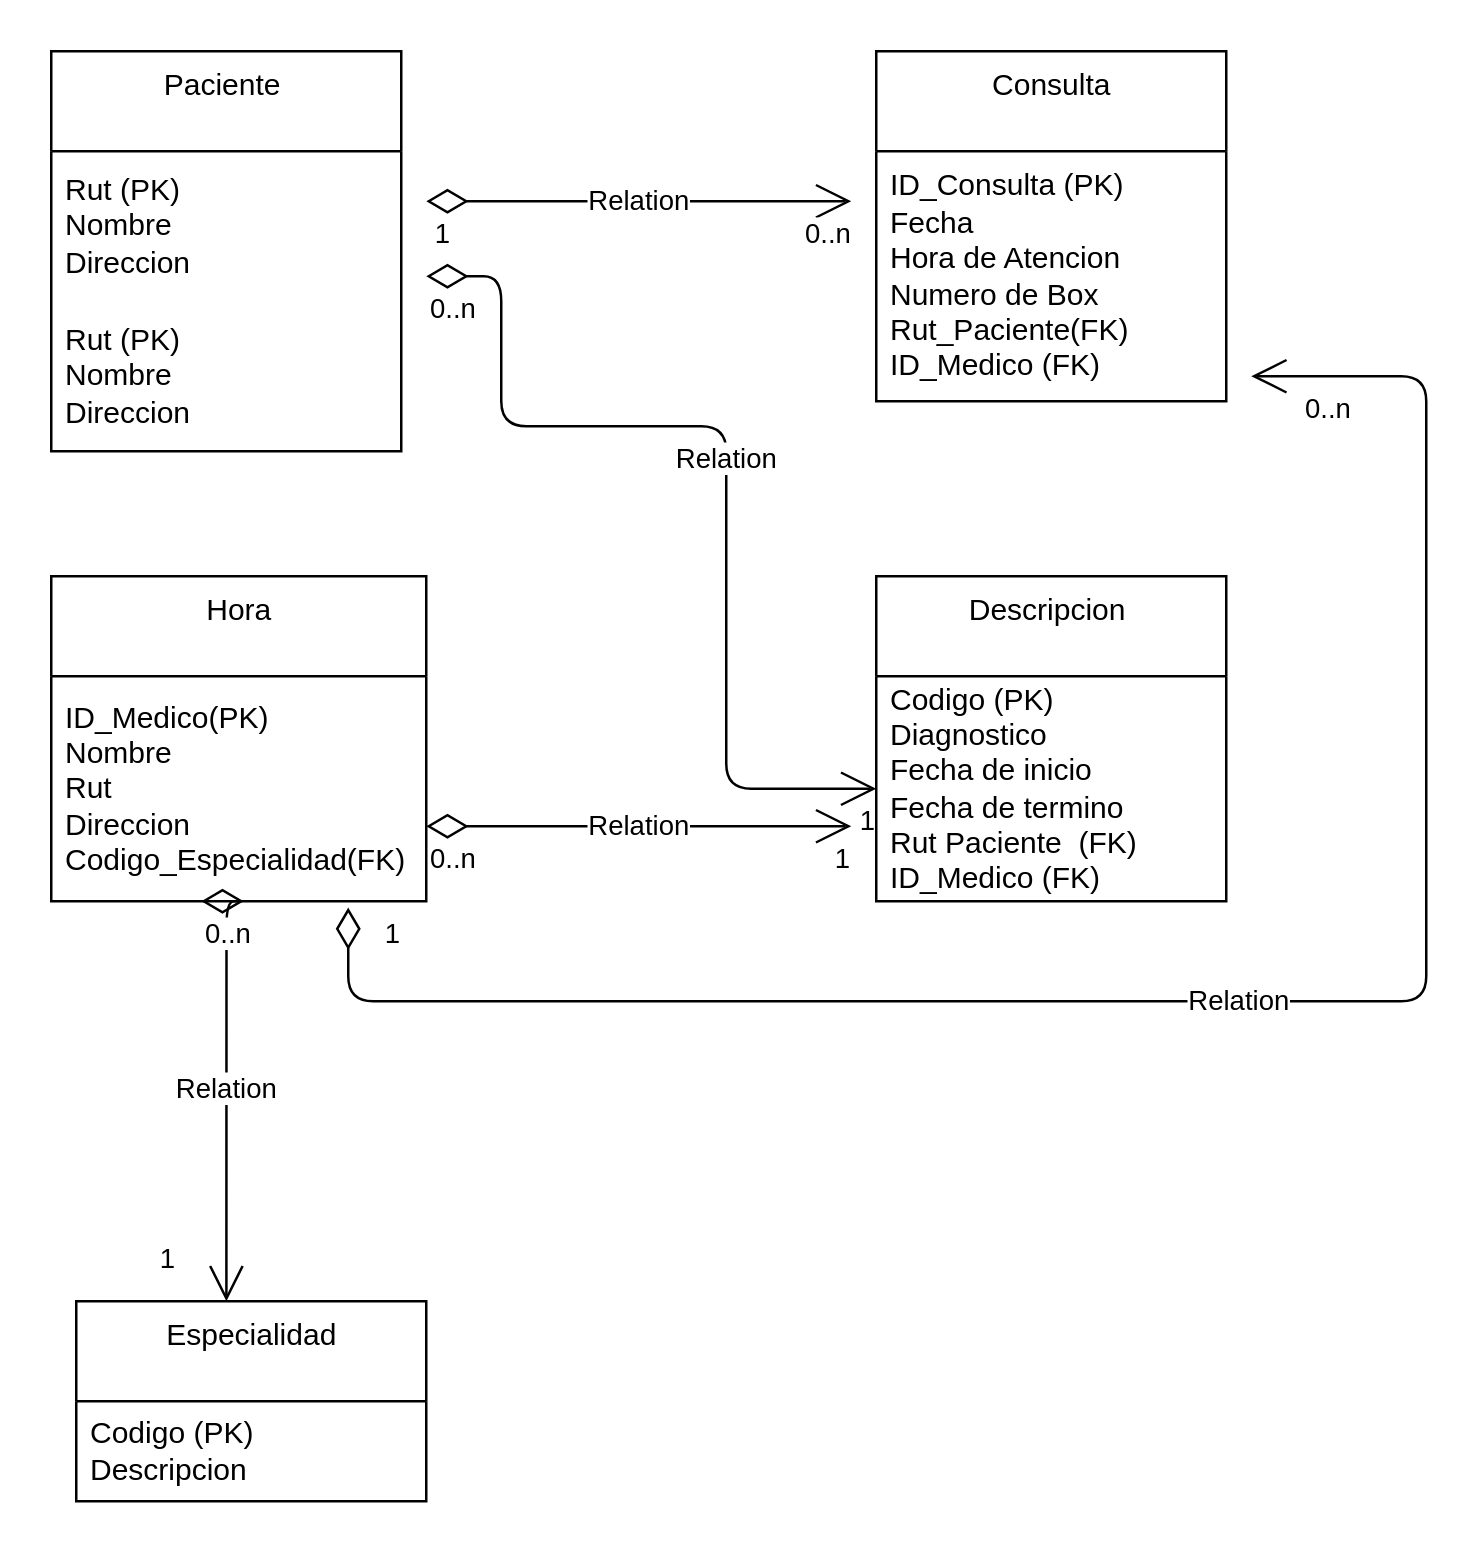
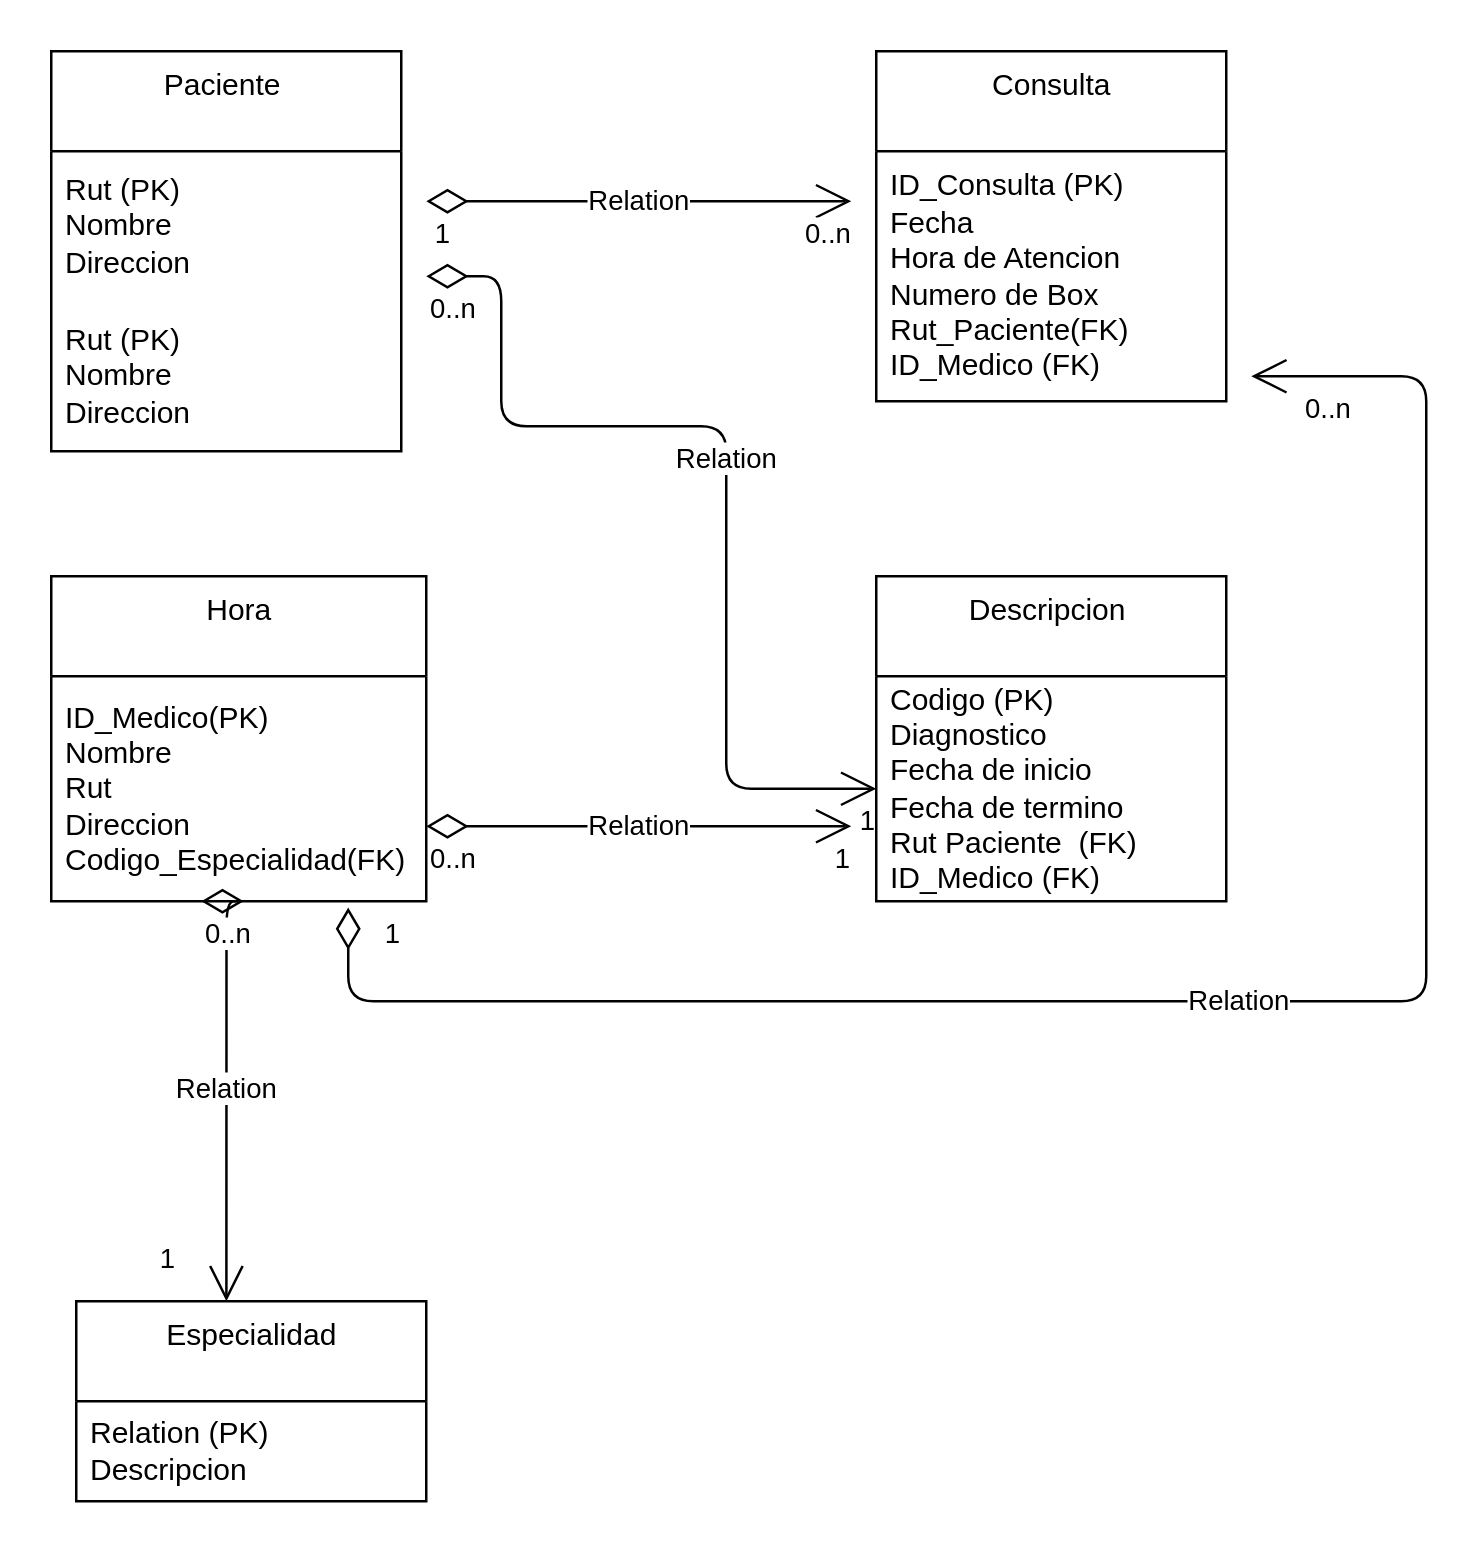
  <mxCell id="0" />
  <mxCell id="1" parent="0" />
  <mxCell id="2" value="Paciente&amp;nbsp;" style="swimlane;fontStyle=0;align=center;verticalAlign=top;childLayout=stackLayout;horizontal=1;startSize=40;horizontalStack=0;resizeParent=1;resizeParentMax=0;resizeLast=0;collapsible=0;marginBottom=0;html=1;" parent="1" vertex="1"><mxGeometry x="20" y="20" width="140" height="160" as="geometry" /></mxCell>
  <mxCell id="3" value="Rut (PK)&lt;br&gt;Nombre&amp;nbsp;&lt;br&gt;Direccion&amp;nbsp;" style="text;html=1;strokeColor=none;fillColor=none;align=left;verticalAlign=middle;spacingLeft=4;spacingRight=4;overflow=hidden;rotatable=0;points=[[0,0.5],[1,0.5]];portConstraint=eastwest;" parent="2" vertex="1"><mxGeometry y="40" width="140" height="60" as="geometry" /></mxCell>
  <mxCell id="4" value="Rut (PK)&lt;br&gt;Nombre&amp;nbsp;&lt;br&gt;Direccion&amp;nbsp;" style="text;html=1;strokeColor=none;fillColor=none;align=left;verticalAlign=middle;spacingLeft=4;spacingRight=4;overflow=hidden;rotatable=0;points=[[0,0.5],[1,0.5]];portConstraint=eastwest;" vertex="1" parent="2"><mxGeometry y="100" width="140" height="60" as="geometry" /></mxCell>
  <mxCell id="5" value="Consulta" style="swimlane;fontStyle=0;align=center;verticalAlign=top;childLayout=stackLayout;horizontal=1;startSize=40;horizontalStack=0;resizeParent=1;resizeParentMax=0;resizeLast=0;collapsible=0;marginBottom=0;html=1;" parent="1" vertex="1"><mxGeometry x="350" y="20" width="140" height="140" as="geometry" /></mxCell>
  <mxCell id="6" value="ID_Consulta (PK)&lt;br&gt;Fecha&lt;br&gt;Hora de Atencion&amp;nbsp;&lt;br&gt;Numero de Box&lt;br&gt;Rut_Paciente(FK)&lt;br&gt;ID_Medico (FK)" style="text;html=1;strokeColor=none;fillColor=none;align=left;verticalAlign=middle;spacingLeft=4;spacingRight=4;overflow=hidden;rotatable=0;points=[[0,0.5],[1,0.5]];portConstraint=eastwest;" parent="5" vertex="1"><mxGeometry y="40" width="140" height="100" as="geometry" /></mxCell>
  <mxCell id="7" value="Hora" style="swimlane;fontStyle=0;align=center;verticalAlign=top;childLayout=stackLayout;horizontal=1;startSize=40;horizontalStack=0;resizeParent=1;resizeParentMax=0;resizeLast=0;collapsible=0;marginBottom=0;html=1;" parent="1" vertex="1"><mxGeometry x="20" y="230" width="150" height="130" as="geometry" /></mxCell>
  <mxCell id="8" value="ID_Medico(PK)&lt;br&gt;Nombre&amp;nbsp;&lt;br&gt;Rut&lt;br&gt;Direccion&amp;nbsp;&lt;br&gt;Codigo_Especialidad(FK)" style="text;html=1;strokeColor=none;fillColor=none;align=left;verticalAlign=middle;spacingLeft=4;spacingRight=4;overflow=hidden;rotatable=0;points=[[0,0.5],[1,0.5]];portConstraint=eastwest;" parent="7" vertex="1"><mxGeometry y="40" width="150" height="90" as="geometry" /></mxCell>
  <mxCell id="9" value="Descripcion&amp;nbsp;" style="swimlane;fontStyle=0;align=center;verticalAlign=top;childLayout=stackLayout;horizontal=1;startSize=40;horizontalStack=0;resizeParent=1;resizeParentMax=0;resizeLast=0;collapsible=0;marginBottom=0;html=1;" parent="1" vertex="1"><mxGeometry x="350" y="230" width="140" height="130" as="geometry" /></mxCell>
  <mxCell id="10" value="Codigo (PK)&lt;br&gt;Diagnostico&lt;br&gt;Fecha de inicio&amp;nbsp;&lt;br&gt;Fecha de termino&lt;br&gt;Rut Paciente&amp;nbsp; (FK)&lt;br&gt;ID_Medico (FK)" style="text;html=1;strokeColor=none;fillColor=none;align=left;verticalAlign=middle;spacingLeft=4;spacingRight=4;overflow=hidden;rotatable=0;points=[[0,0.5],[1,0.5]];portConstraint=eastwest;" parent="9" vertex="1"><mxGeometry y="40" width="140" height="90" as="geometry" /></mxCell>
  <mxCell id="11" value="Especialidad" style="swimlane;fontStyle=0;align=center;verticalAlign=top;childLayout=stackLayout;horizontal=1;startSize=40;horizontalStack=0;resizeParent=1;resizeParentMax=0;resizeLast=0;collapsible=0;marginBottom=0;html=1;" parent="1" vertex="1"><mxGeometry x="30" y="520" width="140" height="80" as="geometry" /></mxCell>
- <mxCell id="12" value="Codigo (PK)&lt;br&gt;Descripcion&amp;nbsp;" style="text;html=1;strokeColor=none;fillColor=none;align=left;verticalAlign=middle;spacingLeft=4;spacingRight=4;overflow=hidden;rotatable=0;points=[[0,0.5],[1,0.5]];portConstraint=eastwest;" parent="11" vertex="1"><mxGeometry y="40" width="140" height="40" as="geometry" /></mxCell>
+ <mxCell id="12" value="Relation (PK)&lt;br&gt;Descripcion&amp;nbsp;" style="text;html=1;strokeColor=none;fillColor=none;align=left;verticalAlign=middle;spacingLeft=4;spacingRight=4;overflow=hidden;rotatable=0;points=[[0,0.5],[1,0.5]];portConstraint=eastwest;" parent="11" vertex="1"><mxGeometry y="40" width="140" height="40" as="geometry" /></mxCell>
  <mxCell id="13" value="Relation" style="endArrow=open;html=1;endSize=12;startArrow=diamondThin;startSize=14;startFill=0;edgeStyle=orthogonalEdgeStyle;entryX=0;entryY=0.5;entryDx=0;entryDy=0;" parent="1" edge="1"><mxGeometry relative="1" as="geometry"><mxPoint x="170" y="80" as="sourcePoint" /><mxPoint x="340" y="80" as="targetPoint" /><Array as="points"><mxPoint x="250" y="80" /><mxPoint x="250" y="80" /></Array></mxGeometry></mxCell>
  <mxCell id="14" value="0..n" style="edgeLabel;resizable=0;html=1;align=left;verticalAlign=top;" parent="13" connectable="0" vertex="1"><mxGeometry x="-1" relative="1" as="geometry"><mxPoint x="150" as="offset" /></mxGeometry></mxCell>
  <mxCell id="15" value="1" style="edgeLabel;resizable=0;html=1;align=right;verticalAlign=top;" parent="13" connectable="0" vertex="1"><mxGeometry x="1" relative="1" as="geometry"><mxPoint x="-160" as="offset" /></mxGeometry></mxCell>
  <mxCell id="16" value="Relation" style="endArrow=open;html=1;endSize=12;startArrow=diamondThin;startSize=14;startFill=0;edgeStyle=orthogonalEdgeStyle;entryX=0;entryY=0.5;entryDx=0;entryDy=0;" parent="1" target="10" edge="1"><mxGeometry relative="1" as="geometry"><mxPoint x="170" y="110" as="sourcePoint" /><mxPoint x="340" y="110" as="targetPoint" /><Array as="points"><mxPoint x="200" y="110" /><mxPoint x="200" y="170" /><mxPoint x="290" y="170" /><mxPoint x="290" y="315" /></Array></mxGeometry></mxCell>
  <mxCell id="17" value="0..n" style="edgeLabel;resizable=0;html=1;align=left;verticalAlign=top;" parent="16" connectable="0" vertex="1"><mxGeometry x="-1" relative="1" as="geometry" /></mxCell>
  <mxCell id="18" value="1" style="edgeLabel;resizable=0;html=1;align=right;verticalAlign=top;" parent="16" connectable="0" vertex="1"><mxGeometry x="1" relative="1" as="geometry" /></mxCell>
  <mxCell id="19" value="Relation" style="endArrow=open;html=1;endSize=12;startArrow=diamondThin;startSize=14;startFill=0;edgeStyle=orthogonalEdgeStyle;entryX=0;entryY=0.5;entryDx=0;entryDy=0;" parent="1" edge="1"><mxGeometry relative="1" as="geometry"><mxPoint x="170" y="330" as="sourcePoint" /><mxPoint x="340" y="330" as="targetPoint" /><Array as="points"><mxPoint x="250" y="330" /><mxPoint x="250" y="330" /></Array></mxGeometry></mxCell>
  <mxCell id="20" value="0..n" style="edgeLabel;resizable=0;html=1;align=left;verticalAlign=top;" parent="19" connectable="0" vertex="1"><mxGeometry x="-1" relative="1" as="geometry" /></mxCell>
  <mxCell id="21" value="1" style="edgeLabel;resizable=0;html=1;align=right;verticalAlign=top;" parent="19" connectable="0" vertex="1"><mxGeometry x="1" relative="1" as="geometry" /></mxCell>
  <mxCell id="22" value="Relation" style="endArrow=open;html=1;endSize=12;startArrow=diamondThin;startSize=14;startFill=0;edgeStyle=orthogonalEdgeStyle;entryX=0.429;entryY=0;entryDx=0;entryDy=0;entryPerimeter=0;" parent="1" target="11" edge="1"><mxGeometry relative="1" as="geometry"><mxPoint x="80" y="360" as="sourcePoint" /><mxPoint x="250" y="360" as="targetPoint" /><Array as="points"><mxPoint x="90" y="360" /></Array></mxGeometry></mxCell>
  <mxCell id="23" value="0..n" style="edgeLabel;resizable=0;html=1;align=left;verticalAlign=top;" parent="22" connectable="0" vertex="1"><mxGeometry x="-1" relative="1" as="geometry" /></mxCell>
  <mxCell id="24" value="1" style="edgeLabel;resizable=0;html=1;align=right;verticalAlign=top;" parent="22" connectable="0" vertex="1"><mxGeometry x="1" relative="1" as="geometry"><mxPoint x="-20" y="-30" as="offset" /></mxGeometry></mxCell>
  <mxCell id="25" value="Relation" style="endArrow=open;html=1;endSize=12;startArrow=diamondThin;startSize=14;startFill=0;edgeStyle=orthogonalEdgeStyle;exitX=0.792;exitY=1.028;exitDx=0;exitDy=0;exitPerimeter=0;" parent="1" source="8" edge="1"><mxGeometry relative="1" as="geometry"><mxPoint x="190" y="400" as="sourcePoint" /><mxPoint x="500" y="150" as="targetPoint" /><Array as="points"><mxPoint x="139" y="400" /><mxPoint x="570" y="400" /><mxPoint x="570" y="150" /></Array></mxGeometry></mxCell>
  <mxCell id="26" value="0..n" style="edgeLabel;resizable=0;html=1;align=left;verticalAlign=top;" parent="25" connectable="0" vertex="1"><mxGeometry x="-1" relative="1" as="geometry"><mxPoint x="381" y="-213" as="offset" /></mxGeometry></mxCell>
  <mxCell id="27" value="1" style="edgeLabel;resizable=0;html=1;align=right;verticalAlign=top;" parent="25" connectable="0" vertex="1"><mxGeometry x="1" relative="1" as="geometry"><mxPoint x="-340" y="210" as="offset" /></mxGeometry></mxCell>
